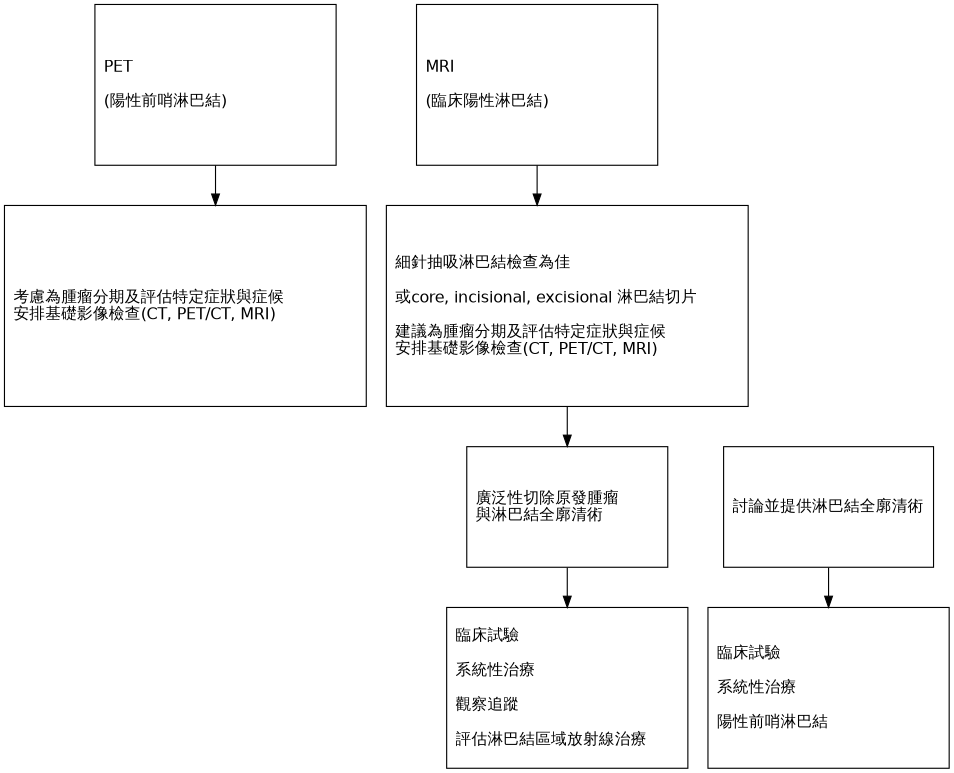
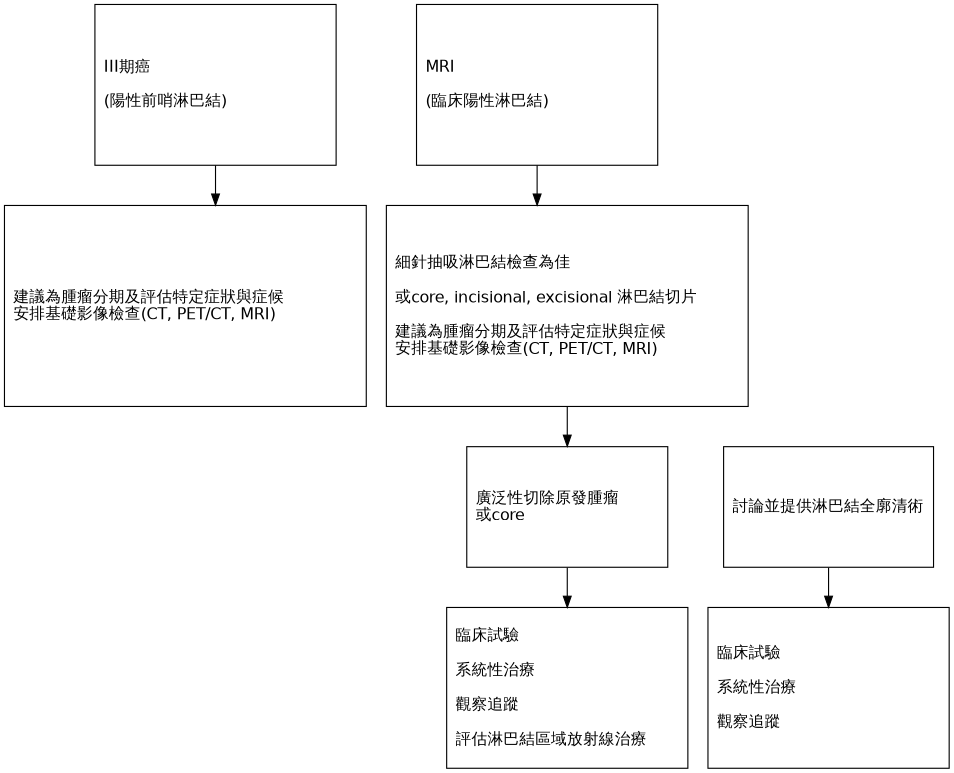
  digraph {
    rankdir=TB
    splines=ortho
    node [fontname=Helvetica shape=box]
-   n1 [height=2 label="PET\l\n(陽性前哨淋巴結)\l" width=3]
+   n1 [height=2 label="III期癌\l\n(陽性前哨淋巴結)\l" width=3]
    n2 [height=2 label="MRI\l\n(臨床陽性淋巴結)\l" width=3]
    n3 [height=2.5 label="細針抽吸淋巴結檢查為佳\l\n或core, incisional, excisional 淋巴結切片\l\n建議為腫瘤分期及評估特定症狀與症候\l安排基礎影像檢查(CT, PET/CT, MRI)\l" width=4.5]
    n4 [height=1.5 label="討論並提供淋巴結全廓清術\l" width=2.5]
-   n5 [height=1.5 label="廣泛性切除原發腫瘤\l與淋巴結全廓清術\l" width=2.5]
-   n6 [height=2 label="臨床試驗\l\n系統性治療\l\n陽性前哨淋巴結\l" width=3]
+   n5 [height=1.5 label="廣泛性切除原發腫瘤\l或core\l" width=2.5]
+   n6 [height=2 label="臨床試驗\l\n系統性治療\l\n觀察追蹤\l" width=3]
    n7 [height=2 label="臨床試驗\l\n系統性治療\l\n觀察追蹤\l\n評估淋巴結區域放射線治療\l" width=3]
-   n8 [height=2.5 label="考慮為腫瘤分期及評估特定症狀與症候\l安排基礎影像檢查(CT, PET/CT, MRI)\l" width=4.5]
+   n8 [height=2.5 label="建議為腫瘤分期及評估特定症狀與症候\l安排基礎影像檢查(CT, PET/CT, MRI)\l" width=4.5]
    subgraph sub_1 {
      rank=same
      n1
      n2
    }
    subgraph sub_2 {
      rank=same
      n3
    }
    subgraph sub_3 {
      rank=same
      n4
      n5
    }
    subgraph sub_4 {
      rank=same
      n6
      n7
    }
    n1 -> n2 [style=invis]
    n1 -> n8
    n2 -> n3
    n3 -> n5
    n4 -> n6
    n5 -> n7
  }
